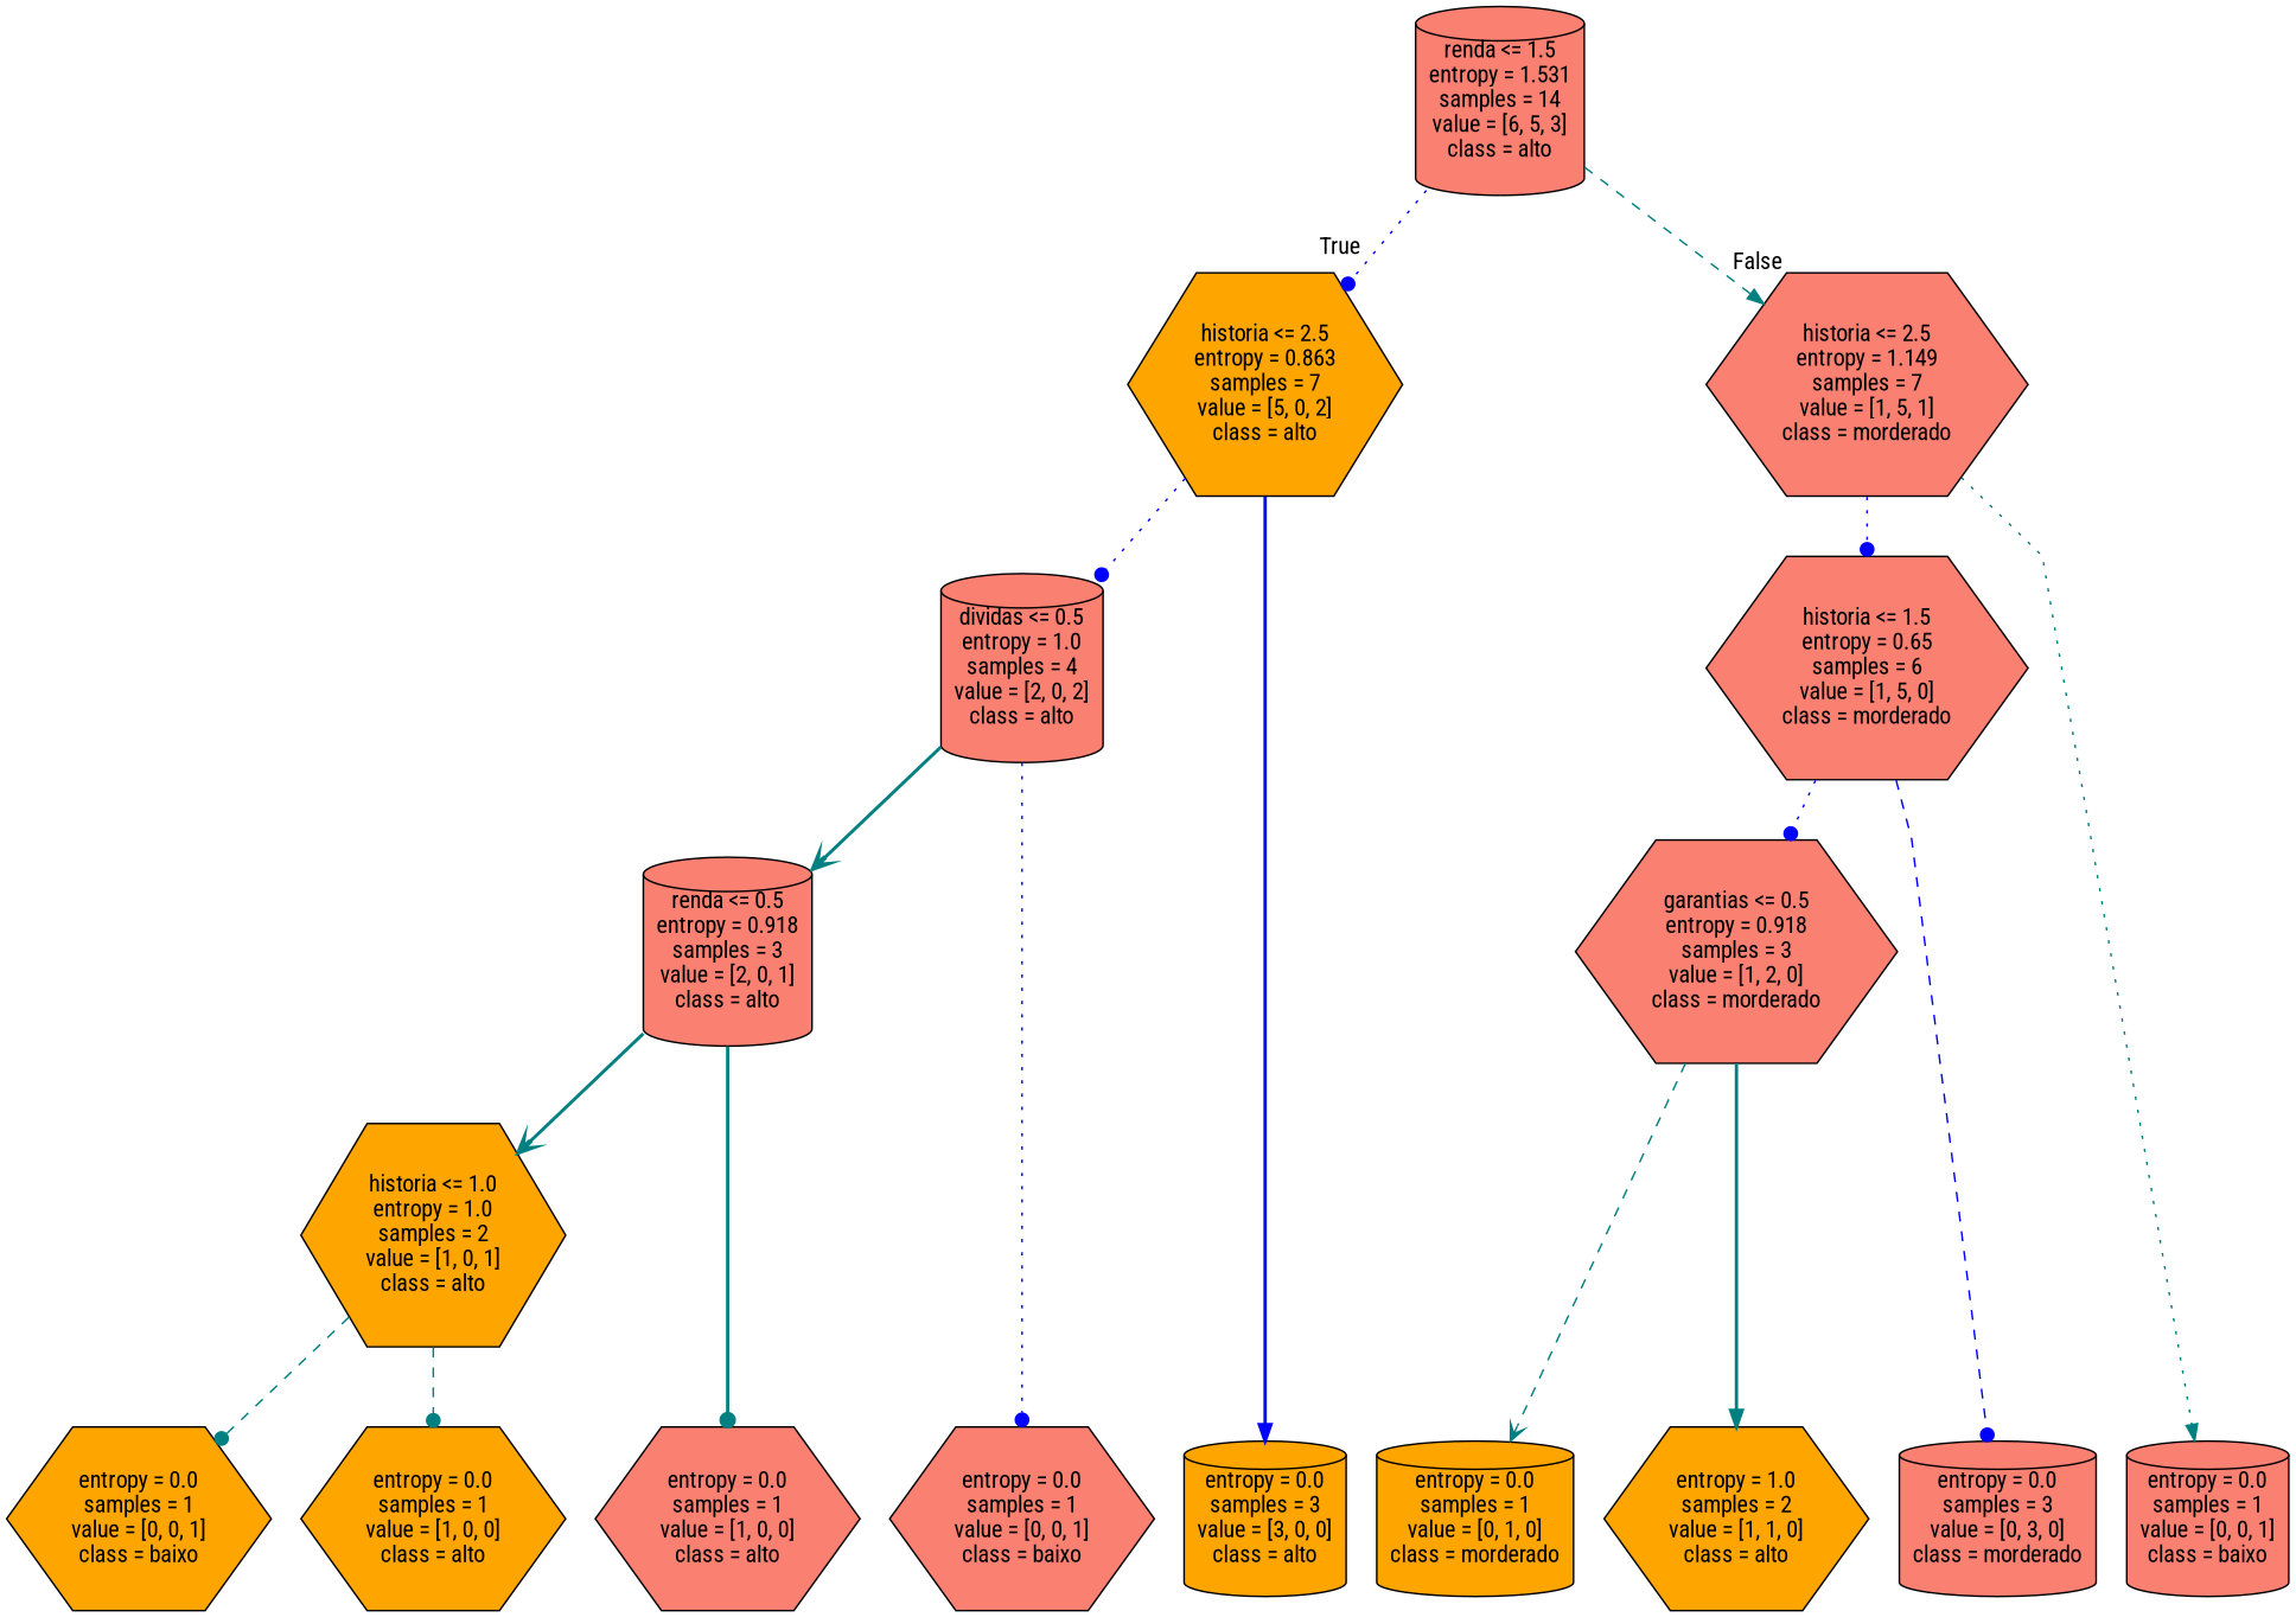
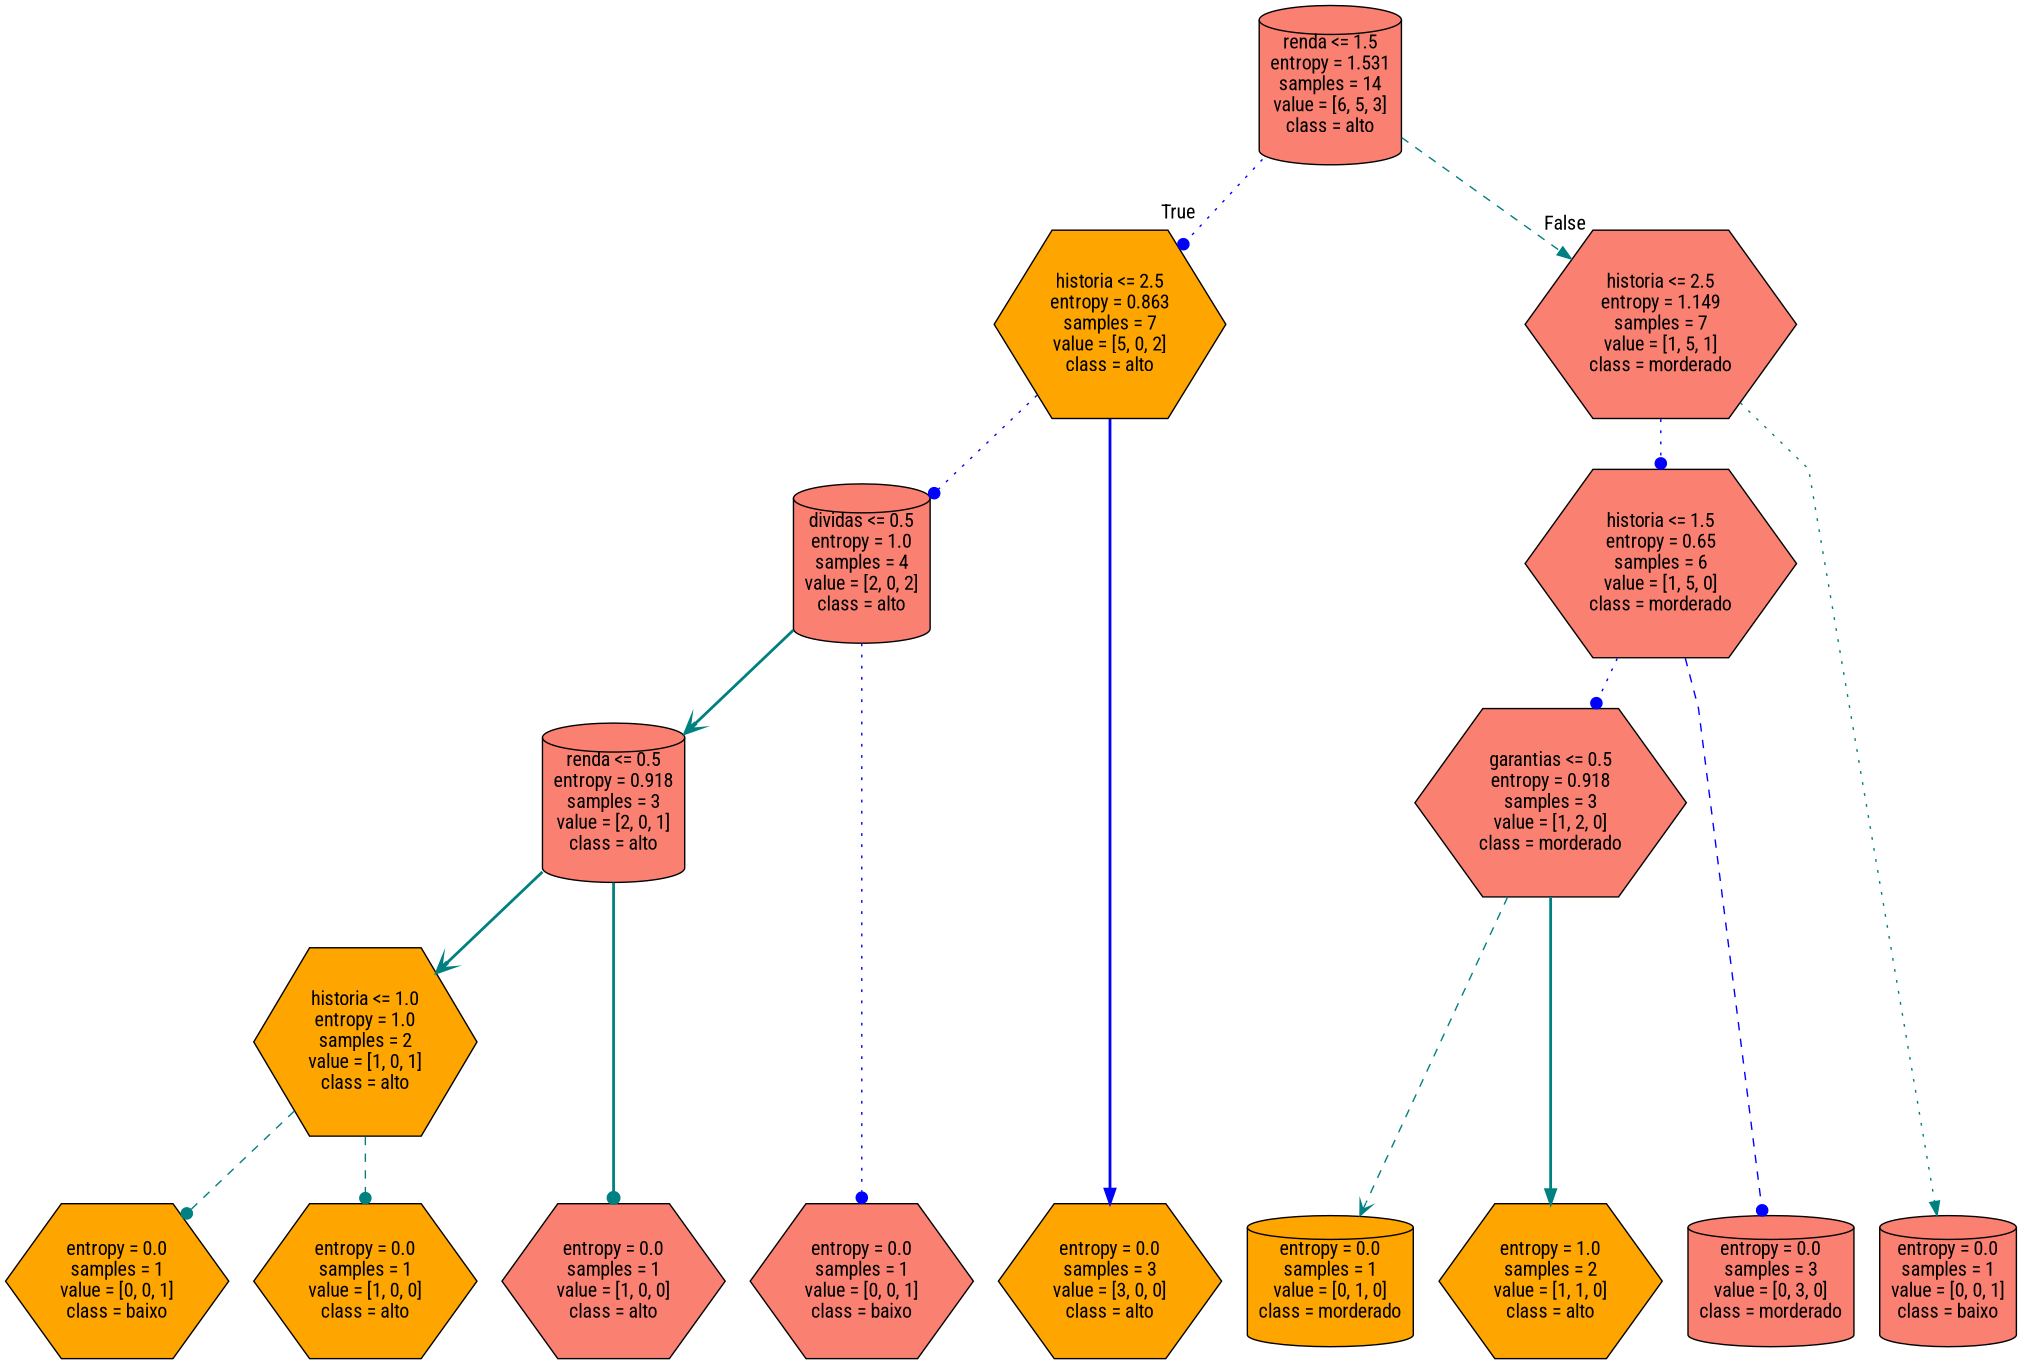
  digraph {
    ranksep=equally
    splines=polyline
    fontname="Roboto Condensed"
    node [color=black fillcolor=salmon shape=hexagon style=filled fontname="Roboto Condensed"]
    edge [color=teal style=dotted arrowhead=dot fontname="Roboto Condensed"]
    n1 [label="renda <= 1.5\nentropy = 1.531\nsamples = 14\nvalue = [6, 5, 3]\nclass = alto" shape=cylinder]
    n2 [fillcolor=orange label="historia <= 2.5\nentropy = 0.863\nsamples = 7\nvalue = [5, 0, 2]\nclass = alto"]
    n3 [label="historia <= 2.5\nentropy = 1.149\nsamples = 7\nvalue = [1, 5, 1]\nclass = morderado"]
    n4 [label="dividas <= 0.5\nentropy = 1.0\nsamples = 4\nvalue = [2, 0, 2]\nclass = alto" shape=cylinder]
    n5 [label="historia <= 1.5\nentropy = 0.65\nsamples = 6\nvalue = [1, 5, 0]\nclass = morderado"]
    n6 [label="renda <= 0.5\nentropy = 0.918\nsamples = 3\nvalue = [2, 0, 1]\nclass = alto" shape=cylinder]
    n7 [label="garantias <= 0.5\nentropy = 0.918\nsamples = 3\nvalue = [1, 2, 0]\nclass = morderado"]
    n8 [fillcolor=orange label="historia <= 1.0\nentropy = 1.0\nsamples = 2\nvalue = [1, 0, 1]\nclass = alto"]
    n9 [label="entropy = 0.0\nsamples = 1\nvalue = [1, 0, 0]\nclass = alto"]
    n10 [fillcolor=orange label="entropy = 0.0\nsamples = 1\nvalue = [0, 0, 1]\nclass = baixo"]
    n11 [fillcolor=orange label="entropy = 0.0\nsamples = 1\nvalue = [1, 0, 0]\nclass = alto"]
    n12 [label="entropy = 0.0\nsamples = 1\nvalue = [0, 0, 1]\nclass = baixo"]
-   n13 [fillcolor=orange label="entropy = 0.0\nsamples = 3\nvalue = [3, 0, 0]\nclass = alto" shape=cylinder]
+   n13 [fillcolor=orange label="entropy = 0.0\nsamples = 3\nvalue = [3, 0, 0]\nclass = alto"]
    n14 [label="entropy = 0.0\nsamples = 3\nvalue = [0, 3, 0]\nclass = morderado" shape=cylinder]
    n15 [fillcolor=orange label="entropy = 0.0\nsamples = 1\nvalue = [0, 1, 0]\nclass = morderado" shape=cylinder]
    n16 [fillcolor=orange label="entropy = 1.0\nsamples = 2\nvalue = [1, 1, 0]\nclass = alto"]
    n17 [label="entropy = 0.0\nsamples = 1\nvalue = [0, 0, 1]\nclass = baixo" shape=cylinder]
    subgraph sub_1 {
      rank=same
      n1
    }
    subgraph sub_2 {
      rank=same
      n2
      n3
    }
    subgraph sub_3 {
      rank=same
      n4
      n5
    }
    subgraph sub_4 {
      rank=same
      n6
      n7
    }
    subgraph sub_5 {
      rank=same
      n8
    }
    subgraph sub_6 {
      rank=same
      n9
      n10
      n11
      n12
      n13
      n14
      n15
      n16
      n17
    }
    n1 -> n2 [headlabel=True labelangle=45 labeldistance=2.5 color=blue]
    n1 -> n3 [headlabel=False labelangle=-45 labeldistance=2.5 style=dashed arrowhead=normal]
    n2 -> n4 [color=blue]
    n2 -> n13 [color=blue style=bold arrowhead=normal]
    n3 -> n5 [color=blue]
    n3 -> n17 [arrowhead=normal]
    n4 -> n6 [style=bold arrowhead=vee]
    n4 -> n12 [color=blue]
    n5 -> n7 [color=blue]
    n5 -> n14 [color=blue style=dashed]
    n6 -> n8 [style=bold arrowhead=vee]
    n6 -> n9 [style=bold]
    n7 -> n15 [style=dashed arrowhead=vee]
    n7 -> n16 [style=bold arrowhead=normal]
    n8 -> n10 [style=dashed]
    n8 -> n11 [style=dashed]
  }
